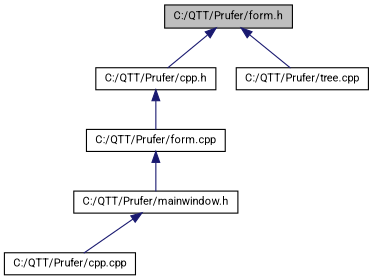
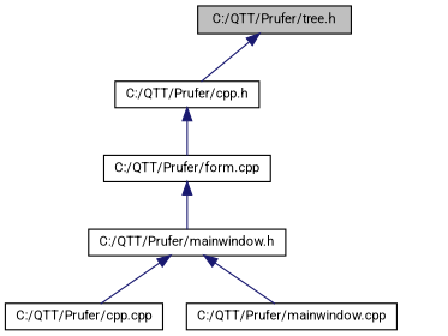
  digraph {
    fontname=Roboto
    node [color=black fillcolor=white fontname=Roboto fontsize=10 shape=record style=filled]
    edge [color=midnightblue dir=back fontname=Roboto fontsize=10 labelfontname=Helvetica labelfontsize=10 style=solid]
-   n1 [fillcolor=grey75 fontcolor=black height=0.2 label="C:/QTT/Prufer/form.h" width=0.4]
+   n1 [fillcolor=grey75 fontcolor=black height=0.2 label="C:/QTT/Prufer/tree.h" width=0.4]
    n2 [height=0.2 label="C:/QTT/Prufer/cpp.h" width=0.4]
-   n3 [height=0.2 label="C:/QTT/Prufer/tree.cpp" width=0.4]
    n4 [height=0.2 label="C:/QTT/Prufer/form.cpp" width=0.4]
    n5 [height=0.2 label="C:/QTT/Prufer/mainwindow.h" width=0.4]
    n6 [height=0.2 label="C:/QTT/Prufer/cpp.cpp" width=0.4]
+   n7 [height=0.2 label="C:/QTT/Prufer/mainwindow.cpp" width=0.4]
    n1 -> n2
-   n1 -> n3
    n2 -> n4
    n4 -> n5
    n5 -> n6
+   n5 -> n7
  }
